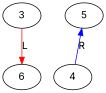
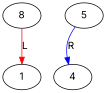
  digraph {
    fontname=Inter
    node [fontname=Inter]
    edge [fontname=Inter]
-   n1 [label=6]
+   n1 [label=1]
    n2 [label=5]
    n3 [label=4]
-   n4 [label=3]
-   n3 -> n2 [color=blue label=R]
+   n4 [label=8]
+   n2 -> n3 [color=blue label=R]
    n4 -> n1 [color=red label=L]
  }
